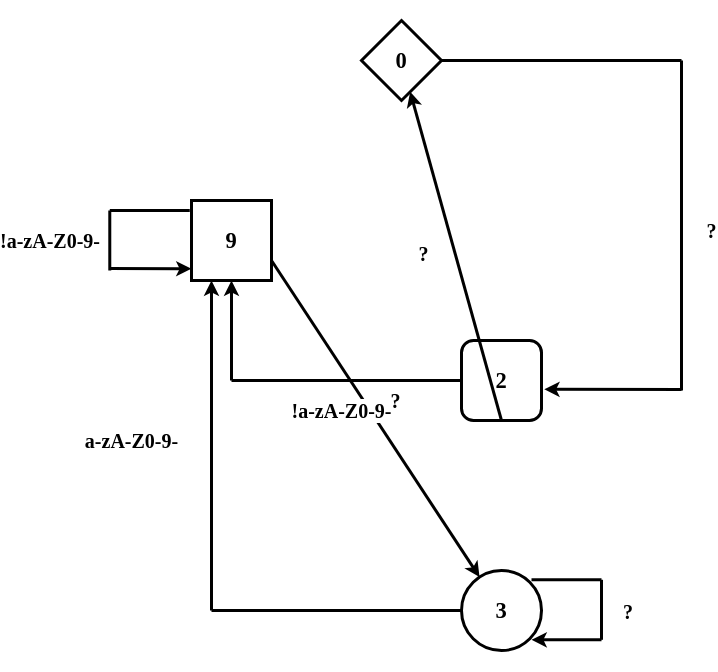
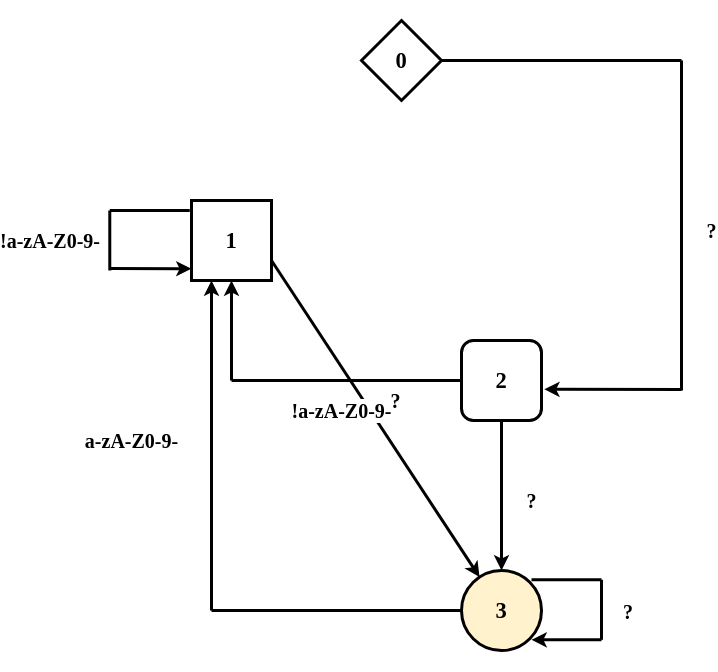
  <mxCell id="0" />
  <mxCell id="1" parent="0" />
  <mxCell id="2" value="&lt;h2&gt;0&lt;/h2&gt;" style="rhombus;whiteSpace=wrap;html=1;aspect=fixed;strokeWidth=3;fontFamily=Verdana;fontSize=15;" parent="1" vertex="1"><mxGeometry x="272" y="20" width="80" height="80" as="geometry" /></mxCell>
- <mxCell id="3" value="&lt;h2&gt;9&lt;/h2&gt;" style="whiteSpace=wrap;html=1;aspect=fixed;fontFamily=Verdana;fontSize=15;strokeWidth=3;" vertex="1" parent="1"><mxGeometry x="102" y="200" width="80" height="80" as="geometry" /></mxCell>
+ <mxCell id="3" value="&lt;h2&gt;1&lt;/h2&gt;" style="whiteSpace=wrap;html=1;aspect=fixed;fontFamily=Verdana;fontSize=15;strokeWidth=3;" vertex="1" parent="1"><mxGeometry x="102" y="200" width="80" height="80" as="geometry" /></mxCell>
  <mxCell id="4" value="" style="endArrow=none;html=1;fontFamily=Helvetica;fontSize=15;strokeWidth=3;" edge="1" parent="1"><mxGeometry width="50" height="50" relative="1" as="geometry"><mxPoint x="20.28" y="210" as="sourcePoint" /><mxPoint x="100.28" y="210" as="targetPoint" /></mxGeometry></mxCell>
  <mxCell id="5" value="" style="endArrow=classic;html=1;fontFamily=Helvetica;fontSize=15;strokeWidth=3;entryX=0;entryY=1;entryDx=0;entryDy=0;" edge="1" parent="1"><mxGeometry width="50" height="50" relative="1" as="geometry"><mxPoint x="20.28" y="268" as="sourcePoint" /><mxPoint x="101.996" y="268.284" as="targetPoint" /></mxGeometry></mxCell>
  <mxCell id="6" value="&lt;b&gt;&lt;font style=&quot;font-size: 20px&quot;&gt;!a-zA-Z0-9-&lt;/font&gt;&lt;/b&gt;" style="endArrow=none;html=1;fontFamily=Verdana;fontSize=20;strokeWidth=3;align=right;" edge="1" parent="1"><mxGeometry y="8" width="50" height="50" relative="1" as="geometry"><mxPoint x="20.28" y="270" as="sourcePoint" /><mxPoint x="20.28" y="210" as="targetPoint" /><mxPoint as="offset" /></mxGeometry></mxCell>
  <mxCell id="7" value="&lt;h2&gt;2&lt;/h2&gt;" style="whiteSpace=wrap;html=1;aspect=fixed;fontFamily=Verdana;fontSize=15;strokeWidth=3;rounded=1;" vertex="1" parent="1"><mxGeometry x="372" y="340" width="80" height="80" as="geometry" /></mxCell>
  <mxCell id="8" value="&lt;b&gt;?&lt;/b&gt;" style="endArrow=classic;html=1;fontFamily=Verdana;fontSize=20;strokeWidth=3;exitX=1;exitY=0.75;exitDx=0;exitDy=0;" edge="1" parent="1" source="3" target="12"><mxGeometry x="-0.021" y="27" width="50" height="50" relative="1" as="geometry"><mxPoint x="292" y="290" as="sourcePoint" /><mxPoint x="342" y="240" as="targetPoint" /><mxPoint as="offset" /></mxGeometry></mxCell>
  <mxCell id="9" value="" style="endArrow=none;html=1;fontFamily=Verdana;fontSize=20;strokeWidth=3;exitX=1;exitY=0.5;exitDx=0;exitDy=0;" edge="1" parent="1" source="2"><mxGeometry width="50" height="50" relative="1" as="geometry"><mxPoint x="292" y="290" as="sourcePoint" /><mxPoint x="592" y="60" as="targetPoint" /></mxGeometry></mxCell>
  <mxCell id="10" value="&lt;b&gt;?&lt;/b&gt;" style="endArrow=none;html=1;fontFamily=Verdana;fontSize=20;strokeWidth=3;" edge="1" parent="1"><mxGeometry x="-0.03" y="-30" width="50" height="50" relative="1" as="geometry"><mxPoint x="592" y="390" as="sourcePoint" /><mxPoint x="592" y="60" as="targetPoint" /><mxPoint as="offset" /></mxGeometry></mxCell>
  <mxCell id="11" value="" style="endArrow=classic;html=1;fontFamily=Verdana;fontSize=20;strokeWidth=3;entryX=1.035;entryY=0.61;entryDx=0;entryDy=0;entryPerimeter=0;" edge="1" parent="1" target="7"><mxGeometry width="50" height="50" relative="1" as="geometry"><mxPoint x="592" y="389" as="sourcePoint" /><mxPoint x="342" y="240" as="targetPoint" /></mxGeometry></mxCell>
- <mxCell id="12" value="&lt;h2&gt;3&lt;/h2&gt;" style="ellipse;whiteSpace=wrap;html=1;aspect=fixed;fontFamily=Verdana;fontSize=15;strokeWidth=3;" vertex="1" parent="1"><mxGeometry x="372" y="570" width="80" height="80" as="geometry" /></mxCell>
+ <mxCell id="12" value="&lt;h2&gt;3&lt;/h2&gt;" style="ellipse;whiteSpace=wrap;html=1;aspect=fixed;fontFamily=Verdana;fontSize=15;strokeWidth=3;fillColor=#fff2cc;" vertex="1" parent="1"><mxGeometry x="372" y="570" width="80" height="80" as="geometry" /></mxCell>
  <mxCell id="13" value="&lt;b&gt;!a-zA-Z0-9-&lt;/b&gt;" style="endArrow=none;html=1;fontFamily=Verdana;fontSize=20;strokeWidth=3;entryX=0;entryY=0.5;entryDx=0;entryDy=0;" edge="1" parent="1" target="7"><mxGeometry x="-0.043" y="-30" width="50" height="50" relative="1" as="geometry"><mxPoint x="142" y="380" as="sourcePoint" /><mxPoint x="342" y="340" as="targetPoint" /><mxPoint as="offset" /></mxGeometry></mxCell>
  <mxCell id="14" value="" style="endArrow=classic;html=1;fontFamily=Verdana;fontSize=15;strokeWidth=3;entryX=0.5;entryY=1;entryDx=0;entryDy=0;" edge="1" parent="1" target="3"><mxGeometry width="50" height="50" relative="1" as="geometry"><mxPoint x="142" y="380" as="sourcePoint" /><mxPoint x="342" y="340" as="targetPoint" /></mxGeometry></mxCell>
- <mxCell id="15" value="&lt;b&gt;?&lt;/b&gt;" style="endArrow=classic;html=1;fontFamily=Verdana;fontSize=20;strokeWidth=3;exitX=0.5;exitY=1;exitDx=0;exitDy=0;" edge="1" parent="1" source="7" target="2"><mxGeometry x="0.067" y="30" width="50" height="50" relative="1" as="geometry"><mxPoint x="292" y="390" as="sourcePoint" /><mxPoint x="342" y="340" as="targetPoint" /><mxPoint as="offset" /></mxGeometry></mxCell>
+ <mxCell id="15" value="&lt;b&gt;?&lt;/b&gt;" style="endArrow=classic;html=1;fontFamily=Verdana;fontSize=20;strokeWidth=3;exitX=0.5;exitY=1;exitDx=0;exitDy=0;entryX=0.5;entryY=0;entryDx=0;entryDy=0;" edge="1" parent="1" source="7" target="12"><mxGeometry x="0.067" y="30" width="50" height="50" relative="1" as="geometry"><mxPoint x="292" y="390" as="sourcePoint" /><mxPoint x="342" y="340" as="targetPoint" /><mxPoint as="offset" /></mxGeometry></mxCell>
  <mxCell id="16" value="" style="endArrow=none;html=1;fontFamily=Verdana;fontSize=20;strokeWidth=3;" edge="1" parent="1"><mxGeometry width="50" height="50" relative="1" as="geometry"><mxPoint x="442" y="579.29" as="sourcePoint" /><mxPoint x="512" y="579.29" as="targetPoint" /><Array as="points"><mxPoint x="482" y="579.29" /></Array></mxGeometry></mxCell>
  <mxCell id="17" value="" style="endArrow=classic;html=1;fontFamily=Verdana;fontSize=20;strokeWidth=3;" edge="1" parent="1"><mxGeometry width="50" height="50" relative="1" as="geometry"><mxPoint x="512" y="639.29" as="sourcePoint" /><mxPoint x="442" y="639.29" as="targetPoint" /></mxGeometry></mxCell>
  <mxCell id="18" value="?" style="endArrow=none;html=1;fontFamily=Verdana;fontSize=20;strokeWidth=3;align=left;fontStyle=1" edge="1" parent="1"><mxGeometry x="-0.024" y="-20" width="50" height="50" relative="1" as="geometry"><mxPoint x="512" y="639.29" as="sourcePoint" /><mxPoint x="512" y="579.29" as="targetPoint" /><mxPoint y="1" as="offset" /></mxGeometry></mxCell>
  <mxCell id="19" value="" style="endArrow=none;html=1;fontFamily=Verdana;fontSize=20;strokeWidth=3;exitX=0;exitY=0.5;exitDx=0;exitDy=0;" edge="1" parent="1" source="12"><mxGeometry width="50" height="50" relative="1" as="geometry"><mxPoint x="292" y="380" as="sourcePoint" /><mxPoint x="122" y="610" as="targetPoint" /></mxGeometry></mxCell>
  <mxCell id="20" value="a-zA-Z0-9-" style="endArrow=classic;html=1;fontFamily=Verdana;fontSize=20;strokeWidth=3;entryX=0.25;entryY=1;entryDx=0;entryDy=0;fontStyle=1" edge="1" parent="1" target="3"><mxGeometry x="0.03" y="80" width="50" height="50" relative="1" as="geometry"><mxPoint x="122" y="610" as="sourcePoint" /><mxPoint x="342" y="330" as="targetPoint" /><mxPoint as="offset" /></mxGeometry></mxCell>
